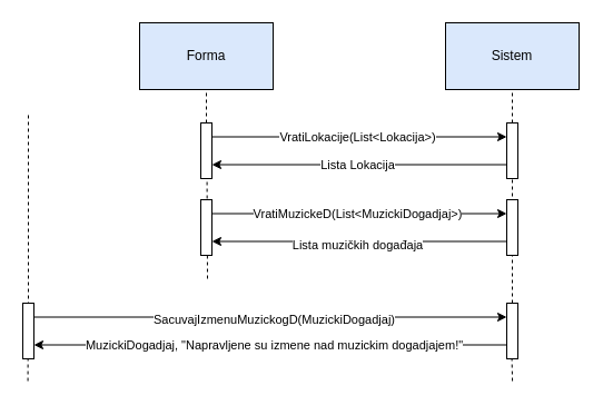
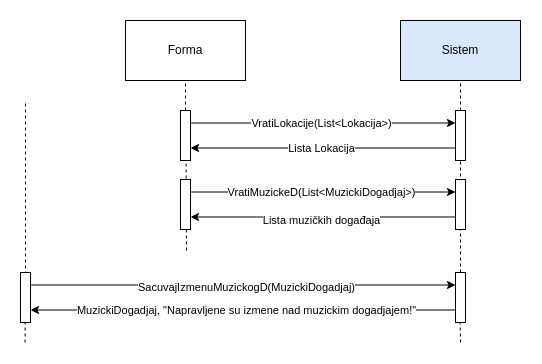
  <mxCell id="0" />
  <mxCell id="1" parent="0" />
  <mxCell id="2" value="" style="endArrow=none;dashed=1;html=1;" edge="1" parent="1" source="9"><mxGeometry width="50" height="50" relative="1" as="geometry"><mxPoint x="460" y="170" as="sourcePoint" /><mxPoint x="460" y="160" as="targetPoint" /></mxGeometry></mxCell>
  <mxCell id="3" value="" style="endArrow=none;dashed=1;html=1;" edge="1" parent="1"><mxGeometry width="50" height="50" relative="1" as="geometry"><mxPoint x="25" y="280" as="sourcePoint" /><mxPoint x="25" y="100" as="targetPoint" /></mxGeometry></mxCell>
  <mxCell id="4" style="edgeStyle=orthogonalEdgeStyle;rounded=0;orthogonalLoop=1;jettySize=auto;html=1;exitX=1;exitY=0.25;exitDx=0;exitDy=0;entryX=0;entryY=0.25;entryDx=0;entryDy=0;" edge="1" parent="1" source="6" target="9"><mxGeometry relative="1" as="geometry" /></mxCell>
  <mxCell id="5" value="SacuvajIzmenuMuzickogD(MuzickiDogadjaj)" style="edgeLabel;html=1;align=center;verticalAlign=middle;resizable=0;points=[];" vertex="1" connectable="0" parent="4"><mxGeometry x="-0.125" y="-1" relative="1" as="geometry"><mxPoint x="29" y="1" as="offset" /></mxGeometry></mxCell>
  <mxCell id="6" value="" style="rounded=0;whiteSpace=wrap;html=1;" vertex="1" parent="1"><mxGeometry x="20" y="272" width="10" height="50" as="geometry" /></mxCell>
  <mxCell id="7" style="edgeStyle=orthogonalEdgeStyle;rounded=0;orthogonalLoop=1;jettySize=auto;html=1;exitX=0;exitY=0.75;exitDx=0;exitDy=0;entryX=1;entryY=0.75;entryDx=0;entryDy=0;" edge="1" parent="1" source="9" target="6"><mxGeometry relative="1" as="geometry" /></mxCell>
  <mxCell id="8" value="MuzickiDogadjaj, &quot;Napravljene su izmene nad muzickim dogadjajem!&quot;" style="edgeLabel;html=1;align=center;verticalAlign=middle;resizable=0;points=[];" vertex="1" connectable="0" parent="7"><mxGeometry x="0.092" relative="1" as="geometry"><mxPoint x="22" as="offset" /></mxGeometry></mxCell>
  <mxCell id="9" value="" style="rounded=0;whiteSpace=wrap;html=1;" vertex="1" parent="1"><mxGeometry x="455" y="272" width="10" height="50" as="geometry" /></mxCell>
  <mxCell id="10" value="" style="endArrow=none;dashed=1;html=1;" edge="1" parent="1"><mxGeometry width="50" height="50" relative="1" as="geometry"><mxPoint x="24.58" y="342" as="sourcePoint" /><mxPoint x="24.66" y="322" as="targetPoint" /></mxGeometry></mxCell>
  <mxCell id="11" value="" style="endArrow=none;dashed=1;html=1;entryX=0.5;entryY=1;entryDx=0;entryDy=0;" edge="1" parent="1"><mxGeometry width="50" height="50" relative="1" as="geometry"><mxPoint x="460.08" y="342" as="sourcePoint" /><mxPoint x="459.58" y="322" as="targetPoint" /></mxGeometry></mxCell>
  <mxCell id="12" value="Sistem" style="rounded=0;whiteSpace=wrap;html=1;fillColor=#dae8fc;" vertex="1" parent="1"><mxGeometry x="400" y="20" width="120" height="60" as="geometry" /></mxCell>
  <mxCell id="13" value="" style="endArrow=none;dashed=1;html=1;exitX=0.5;exitY=0;exitDx=0;exitDy=0;" edge="1" parent="1" source="14"><mxGeometry width="50" height="50" relative="1" as="geometry"><mxPoint x="185" y="90" as="sourcePoint" /><mxPoint x="185" y="80" as="targetPoint" /></mxGeometry></mxCell>
  <mxCell id="14" value="" style="rounded=0;whiteSpace=wrap;html=1;" vertex="1" parent="1"><mxGeometry x="180" y="110" width="10" height="50" as="geometry" /></mxCell>
  <mxCell id="15" value="" style="rounded=0;whiteSpace=wrap;html=1;" vertex="1" parent="1"><mxGeometry x="455" y="110" width="10" height="50" as="geometry" /></mxCell>
  <mxCell id="16" value="" style="endArrow=none;dashed=1;html=1;exitX=0.5;exitY=0;exitDx=0;exitDy=0;" edge="1" parent="1" source="15"><mxGeometry width="50" height="50" relative="1" as="geometry"><mxPoint x="540" y="100" as="sourcePoint" /><mxPoint x="460" y="80" as="targetPoint" /></mxGeometry></mxCell>
  <mxCell id="17" value="" style="endArrow=classic;html=1;exitX=1;exitY=0.25;exitDx=0;exitDy=0;entryX=0;entryY=0.25;entryDx=0;entryDy=0;" edge="1" parent="1" source="14" target="15"><mxGeometry width="50" height="50" relative="1" as="geometry"><mxPoint x="220" y="140" as="sourcePoint" /><mxPoint x="270" y="90" as="targetPoint" /></mxGeometry></mxCell>
  <mxCell id="18" value="VratiLokacije(List&amp;lt;Lokacija&amp;gt;)" style="edgeLabel;html=1;align=center;verticalAlign=middle;resizable=0;points=[];" vertex="1" connectable="0" parent="17"><mxGeometry x="0.087" relative="1" as="geometry"><mxPoint x="-14" as="offset" /></mxGeometry></mxCell>
  <mxCell id="19" value="" style="endArrow=classic;html=1;exitX=0;exitY=0.75;exitDx=0;exitDy=0;entryX=1;entryY=0.75;entryDx=0;entryDy=0;" edge="1" parent="1" source="15" target="14"><mxGeometry width="50" height="50" relative="1" as="geometry"><mxPoint x="350" y="180" as="sourcePoint" /><mxPoint x="400" y="130" as="targetPoint" /><Array as="points" /></mxGeometry></mxCell>
  <mxCell id="20" value="Lista Lokacija" style="edgeLabel;html=1;align=center;verticalAlign=middle;resizable=0;points=[];" vertex="1" connectable="0" parent="19"><mxGeometry x="0.245" y="3" relative="1" as="geometry"><mxPoint x="30" y="-3" as="offset" /></mxGeometry></mxCell>
- <mxCell id="21" value="Forma" style="rounded=0;whiteSpace=wrap;html=1;fillColor=#dae8fc;" vertex="1" parent="1"><mxGeometry x="125" y="20" width="120" height="60" as="geometry" /></mxCell>
+ <mxCell id="21" value="Forma" style="rounded=0;whiteSpace=wrap;html=1;" vertex="1" parent="1"><mxGeometry x="125" y="20" width="120" height="60" as="geometry" /></mxCell>
  <mxCell id="22" value="" style="endArrow=none;dashed=1;html=1;" edge="1" parent="1"><mxGeometry width="50" height="50" relative="1" as="geometry"><mxPoint x="186" y="250" as="sourcePoint" /><mxPoint x="185.58" y="160" as="targetPoint" /></mxGeometry></mxCell>
  <mxCell id="23" value="" style="rounded=0;whiteSpace=wrap;html=1;" vertex="1" parent="1"><mxGeometry x="180" y="179" width="10" height="50" as="geometry" /></mxCell>
  <mxCell id="24" value="" style="rounded=0;whiteSpace=wrap;html=1;" vertex="1" parent="1"><mxGeometry x="455" y="179" width="10" height="50" as="geometry" /></mxCell>
  <mxCell id="25" value="" style="endArrow=classic;html=1;exitX=1;exitY=0.25;exitDx=0;exitDy=0;entryX=0;entryY=0.25;entryDx=0;entryDy=0;" edge="1" parent="1" source="23" target="24"><mxGeometry width="50" height="50" relative="1" as="geometry"><mxPoint x="220" y="209" as="sourcePoint" /><mxPoint x="270" y="159" as="targetPoint" /></mxGeometry></mxCell>
  <mxCell id="26" value="VratiMuzickeD(List&amp;lt;MuzickiDogadjaj&amp;gt;)" style="edgeLabel;html=1;align=center;verticalAlign=middle;resizable=0;points=[];" vertex="1" connectable="0" parent="25"><mxGeometry x="0.087" relative="1" as="geometry"><mxPoint x="-14" as="offset" /></mxGeometry></mxCell>
  <mxCell id="27" value="" style="endArrow=classic;html=1;exitX=0;exitY=0.75;exitDx=0;exitDy=0;entryX=1;entryY=0.75;entryDx=0;entryDy=0;" edge="1" parent="1" source="24" target="23"><mxGeometry width="50" height="50" relative="1" as="geometry"><mxPoint x="350" y="249" as="sourcePoint" /><mxPoint x="400" y="199" as="targetPoint" /><Array as="points" /></mxGeometry></mxCell>
  <mxCell id="28" value="Lista muzičkih događaja" style="edgeLabel;html=1;align=center;verticalAlign=middle;resizable=0;points=[];" vertex="1" connectable="0" parent="27"><mxGeometry x="0.245" y="3" relative="1" as="geometry"><mxPoint x="30" y="-0.5" as="offset" /></mxGeometry></mxCell>
